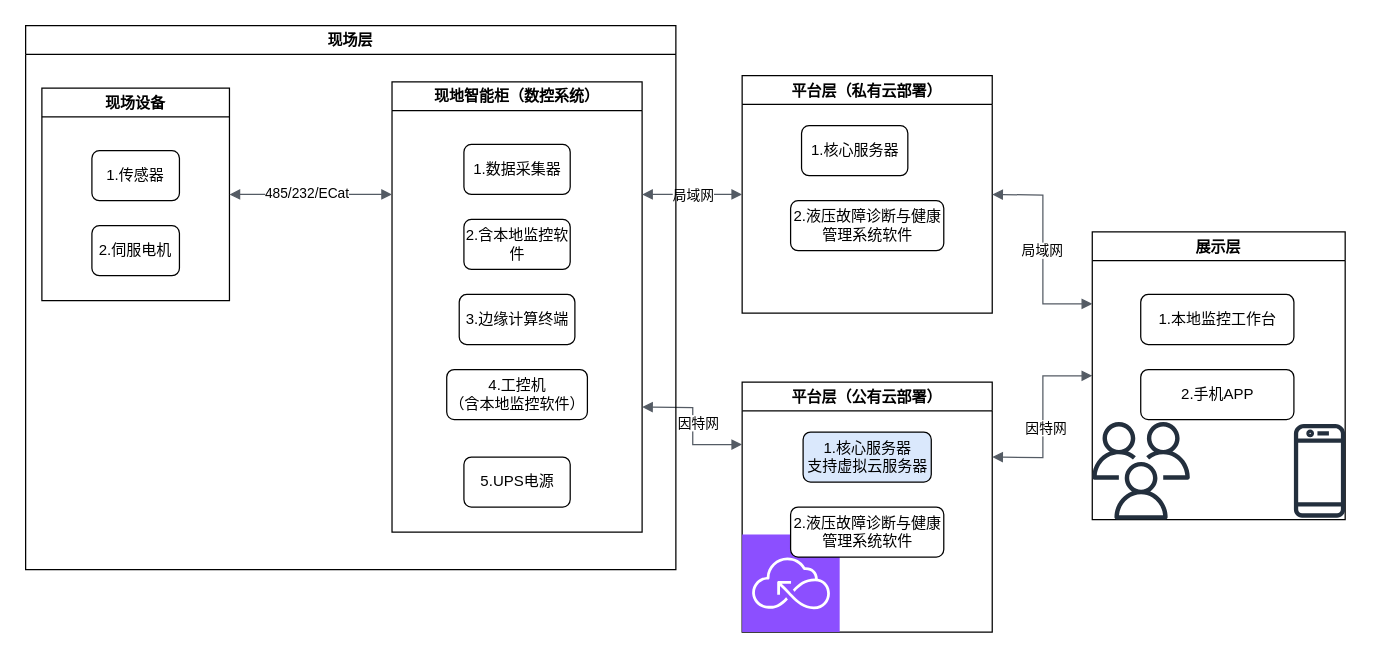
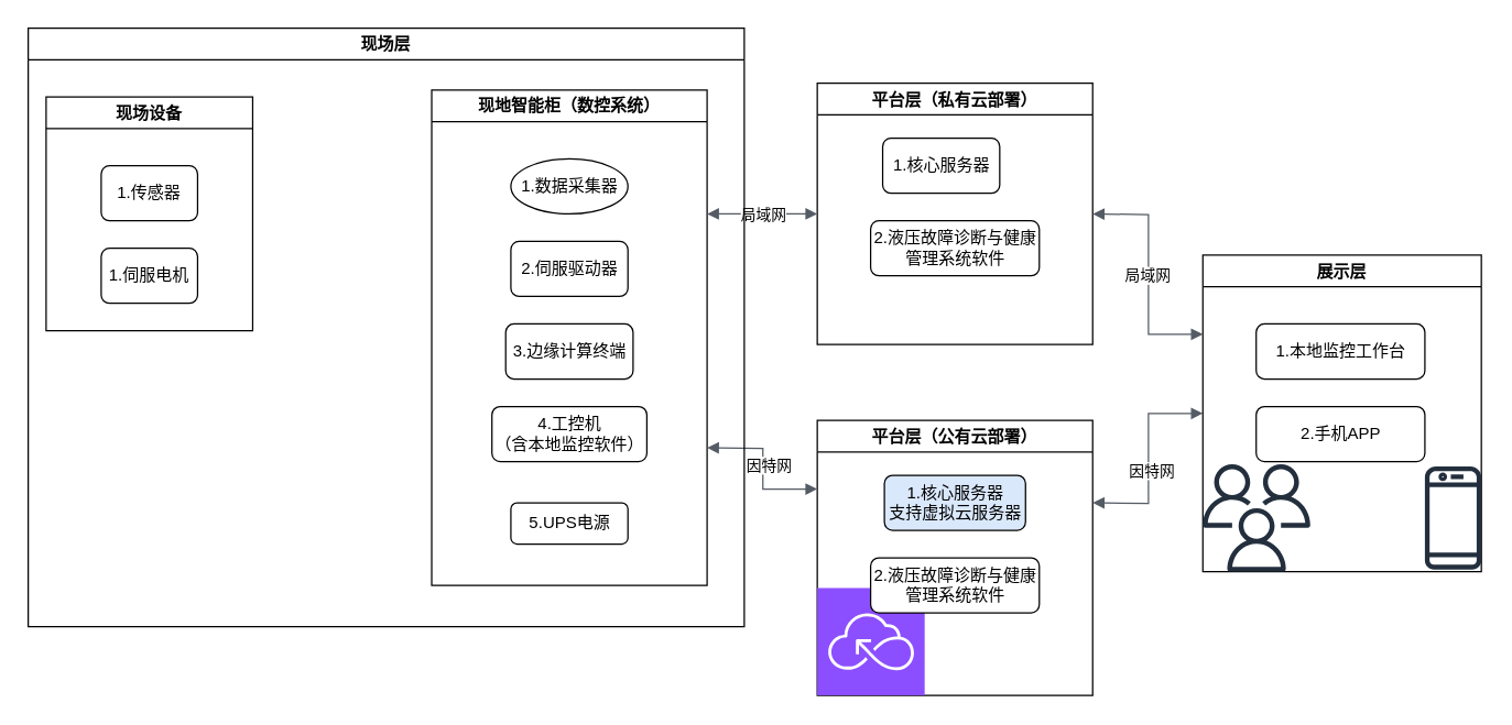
  <mxCell id="0" />
  <mxCell id="1" parent="0" />
  <mxCell id="2" value="现场设备" style="swimlane;whiteSpace=wrap;html=1;" parent="1" vertex="1"><mxGeometry x="33" y="70" width="150" height="170" as="geometry" /></mxCell>
  <mxCell id="3" value="1.传感器" style="rounded=1;whiteSpace=wrap;html=1;" parent="2" vertex="1"><mxGeometry x="40" y="50" width="70" height="40" as="geometry" /></mxCell>
- <mxCell id="4" value="2.伺服电机" style="rounded=1;whiteSpace=wrap;html=1;" parent="2" vertex="1"><mxGeometry x="40" y="110" width="70" height="40" as="geometry" /></mxCell>
+ <mxCell id="4" value="1.伺服电机" style="rounded=1;whiteSpace=wrap;html=1;" parent="2" vertex="1"><mxGeometry x="40" y="110" width="70" height="40" as="geometry" /></mxCell>
  <mxCell id="5" value="现地智能柜（数控系统）" style="swimlane;whiteSpace=wrap;html=1;" parent="1" vertex="1"><mxGeometry x="313" y="65" width="200" height="360" as="geometry" /></mxCell>
- <mxCell id="6" value="1.数据采集器" style="rounded=1;whiteSpace=wrap;html=1;" parent="5" vertex="1"><mxGeometry x="57.5" y="50" width="85" height="40" as="geometry" /></mxCell>
- <mxCell id="7" value="2.含本地监控软件" style="rounded=1;whiteSpace=wrap;html=1;" parent="5" vertex="1"><mxGeometry x="57.5" y="110" width="85" height="40" as="geometry" /></mxCell>
+ <mxCell id="6" value="1.数据采集器" style="ellipse;whiteSpace=wrap;html=1;" parent="5" vertex="1"><mxGeometry x="57.5" y="50" width="85" height="40" as="geometry" /></mxCell>
+ <mxCell id="7" value="2.伺服驱动器" style="rounded=1;whiteSpace=wrap;html=1;" parent="5" vertex="1"><mxGeometry x="57.5" y="110" width="85" height="40" as="geometry" /></mxCell>
  <mxCell id="8" value="3.边缘计算终端" style="rounded=1;whiteSpace=wrap;html=1;" parent="5" vertex="1"><mxGeometry x="53.75" y="170" width="92.5" height="40" as="geometry" /></mxCell>
  <mxCell id="9" value="4.工控机&lt;div&gt;（含本地监控软件）&lt;/div&gt;" style="rounded=1;whiteSpace=wrap;html=1;" parent="5" vertex="1"><mxGeometry x="43.75" y="230" width="112.5" height="40" as="geometry" /></mxCell>
- <mxCell id="10" value="5.UPS电源" style="rounded=1;whiteSpace=wrap;html=1;" parent="5" vertex="1"><mxGeometry x="57.5" y="300" width="85" height="40" as="geometry" /></mxCell>
+ <mxCell id="10" value="5.UPS电源" style="rounded=1;whiteSpace=wrap;html=1;" parent="5" vertex="1"><mxGeometry x="57.5" y="300" width="85" height="30" as="geometry" /></mxCell>
  <mxCell id="11" value="平台层（私有云部署）" style="swimlane;" parent="1" vertex="1"><mxGeometry x="593" y="60" width="200" height="190" as="geometry" /></mxCell>
  <mxCell id="12" value="1.核心服务器" style="rounded=1;whiteSpace=wrap;html=1;" parent="11" vertex="1"><mxGeometry x="47.5" y="40" width="85" height="40" as="geometry" /></mxCell>
  <mxCell id="13" value="2.液压故障诊断与健康管理系统软件" style="rounded=1;whiteSpace=wrap;html=1;" parent="11" vertex="1"><mxGeometry x="38.75" y="100" width="122.5" height="40" as="geometry" /></mxCell>
  <mxCell id="14" value="平台层（公有云部署）" style="swimlane;startSize=23;" parent="1" vertex="1"><mxGeometry x="593" y="305" width="200" height="200" as="geometry" /></mxCell>
  <mxCell id="15" value="" style="sketch=0;points=[[0,0,0],[0.25,0,0],[0.5,0,0],[0.75,0,0],[1,0,0],[0,1,0],[0.25,1,0],[0.5,1,0],[0.75,1,0],[1,1,0],[0,0.25,0],[0,0.5,0],[0,0.75,0],[1,0.25,0],[1,0.5,0],[1,0.75,0]];outlineConnect=0;fontColor=#232F3E;fillColor=#8C4FFF;strokeColor=#ffffff;dashed=0;verticalLabelPosition=bottom;verticalAlign=top;align=center;html=1;fontSize=12;fontStyle=0;aspect=fixed;shape=mxgraph.aws4.resourceIcon;resIcon=mxgraph.aws4.serverless;" parent="14" vertex="1"><mxGeometry y="122" width="78" height="78" as="geometry" /></mxCell>
  <mxCell id="16" value="2.液压故障诊断与健康管理系统软件" style="rounded=1;whiteSpace=wrap;html=1;" parent="14" vertex="1"><mxGeometry x="38.75" y="100" width="122.5" height="40" as="geometry" /></mxCell>
  <mxCell id="17" value="1.核心服务器&lt;div&gt;支持虚拟云服务器&lt;/div&gt;" style="rounded=1;whiteSpace=wrap;html=1;fillColor=#dae8fc;" parent="14" vertex="1"><mxGeometry x="48.75" y="40" width="102.5" height="40" as="geometry" /></mxCell>
  <mxCell id="18" value="" style="edgeStyle=orthogonalEdgeStyle;html=1;endArrow=block;elbow=vertical;startArrow=block;startFill=1;endFill=1;strokeColor=#545B64;rounded=0;entryX=0;entryY=0.5;entryDx=0;entryDy=0;" parent="14" target="20" edge="1"><mxGeometry width="100" relative="1" as="geometry"><mxPoint x="200" y="60" as="sourcePoint" /><mxPoint x="300" y="60" as="targetPoint" /></mxGeometry></mxCell>
  <mxCell id="19" value="因特网" style="edgeLabel;html=1;align=center;verticalAlign=middle;resizable=0;points=[];" parent="18" vertex="1" connectable="0"><mxGeometry x="-0.106" y="-1" relative="1" as="geometry"><mxPoint x="1" as="offset" /></mxGeometry></mxCell>
  <mxCell id="20" value="展示层" style="swimlane;" parent="1" vertex="1"><mxGeometry x="873" y="185" width="202.25" height="230" as="geometry" /></mxCell>
  <mxCell id="21" value="1.本地监控工作台" style="rounded=1;whiteSpace=wrap;html=1;" parent="20" vertex="1"><mxGeometry x="38.75" y="50" width="122.5" height="40" as="geometry" /></mxCell>
  <mxCell id="22" value="" style="sketch=0;outlineConnect=0;fontColor=#232F3E;gradientColor=none;fillColor=#232F3D;strokeColor=none;dashed=0;verticalLabelPosition=bottom;verticalAlign=top;align=center;html=1;fontSize=12;fontStyle=0;aspect=fixed;pointerEvents=1;shape=mxgraph.aws4.mobile_client;" parent="20" vertex="1"><mxGeometry x="161.25" y="152" width="41" height="78" as="geometry" /></mxCell>
  <mxCell id="23" value="2.手机APP" style="rounded=1;whiteSpace=wrap;html=1;" parent="20" vertex="1"><mxGeometry x="38.75" y="110" width="122.5" height="40" as="geometry" /></mxCell>
  <mxCell id="24" value="" style="sketch=0;outlineConnect=0;fontColor=#232F3E;gradientColor=none;fillColor=#232F3D;strokeColor=none;dashed=0;verticalLabelPosition=bottom;verticalAlign=top;align=center;html=1;fontSize=12;fontStyle=0;aspect=fixed;pointerEvents=1;shape=mxgraph.aws4.users;" parent="20" vertex="1"><mxGeometry y="152" width="78" height="78" as="geometry" /></mxCell>
- <mxCell id="25" value="" style="edgeStyle=orthogonalEdgeStyle;html=1;endArrow=block;elbow=vertical;startArrow=block;startFill=1;endFill=1;strokeColor=#545B64;rounded=0;entryX=0;entryY=0.25;entryDx=0;entryDy=0;exitX=1;exitY=0.5;exitDx=0;exitDy=0;" parent="1" source="2" target="5" edge="1"><mxGeometry width="100" relative="1" as="geometry"><mxPoint x="233" y="155" as="sourcePoint" /><mxPoint x="303" y="155" as="targetPoint" /></mxGeometry></mxCell>
- <mxCell id="26" value="485/232/ECat" style="edgeLabel;html=1;align=center;verticalAlign=middle;resizable=0;points=[];" parent="25" vertex="1" connectable="0"><mxGeometry x="-0.057" y="2" relative="1" as="geometry"><mxPoint as="offset" /></mxGeometry></mxCell>
  <mxCell id="27" value="" style="html=1;endArrow=block;elbow=vertical;startArrow=block;startFill=1;endFill=1;strokeColor=#545B64;rounded=0;entryX=0;entryY=0.5;entryDx=0;entryDy=0;" parent="1" target="11" edge="1"><mxGeometry width="100" relative="1" as="geometry"><mxPoint x="513" y="155" as="sourcePoint" /><mxPoint x="583" y="155" as="targetPoint" /></mxGeometry></mxCell>
  <mxCell id="28" value="局域网" style="edgeLabel;html=1;align=center;verticalAlign=middle;resizable=0;points=[];" parent="27" vertex="1" connectable="0"><mxGeometry relative="1" as="geometry"><mxPoint as="offset" /></mxGeometry></mxCell>
  <mxCell id="29" value="" style="edgeStyle=orthogonalEdgeStyle;html=1;endArrow=block;elbow=vertical;startArrow=block;startFill=1;endFill=1;strokeColor=#545B64;rounded=0;entryX=0;entryY=0.25;entryDx=0;entryDy=0;" parent="1" target="14" edge="1"><mxGeometry width="100" relative="1" as="geometry"><mxPoint x="513" y="325" as="sourcePoint" /><mxPoint x="613" y="325" as="targetPoint" /></mxGeometry></mxCell>
  <mxCell id="30" value="因特网" style="edgeLabel;html=1;align=center;verticalAlign=middle;resizable=0;points=[];" parent="29" vertex="1" connectable="0"><mxGeometry x="-0.032" y="4" relative="1" as="geometry"><mxPoint as="offset" /></mxGeometry></mxCell>
  <mxCell id="31" value="" style="edgeStyle=orthogonalEdgeStyle;html=1;endArrow=block;elbow=vertical;startArrow=block;startFill=1;endFill=1;strokeColor=#545B64;rounded=0;entryX=0;entryY=0.25;entryDx=0;entryDy=0;" parent="1" target="20" edge="1"><mxGeometry width="100" relative="1" as="geometry"><mxPoint x="793" y="155" as="sourcePoint" /><mxPoint x="893" y="155" as="targetPoint" /></mxGeometry></mxCell>
  <mxCell id="32" value="局域网" style="edgeLabel;html=1;align=center;verticalAlign=middle;resizable=0;points=[];" parent="31" vertex="1" connectable="0"><mxGeometry x="0.018" y="-1" relative="1" as="geometry"><mxPoint as="offset" /></mxGeometry></mxCell>
  <mxCell id="33" value="现场层" style="swimlane;whiteSpace=wrap;html=1;" vertex="1" parent="1"><mxGeometry x="20" y="20" width="520" height="435" as="geometry" /></mxCell>
